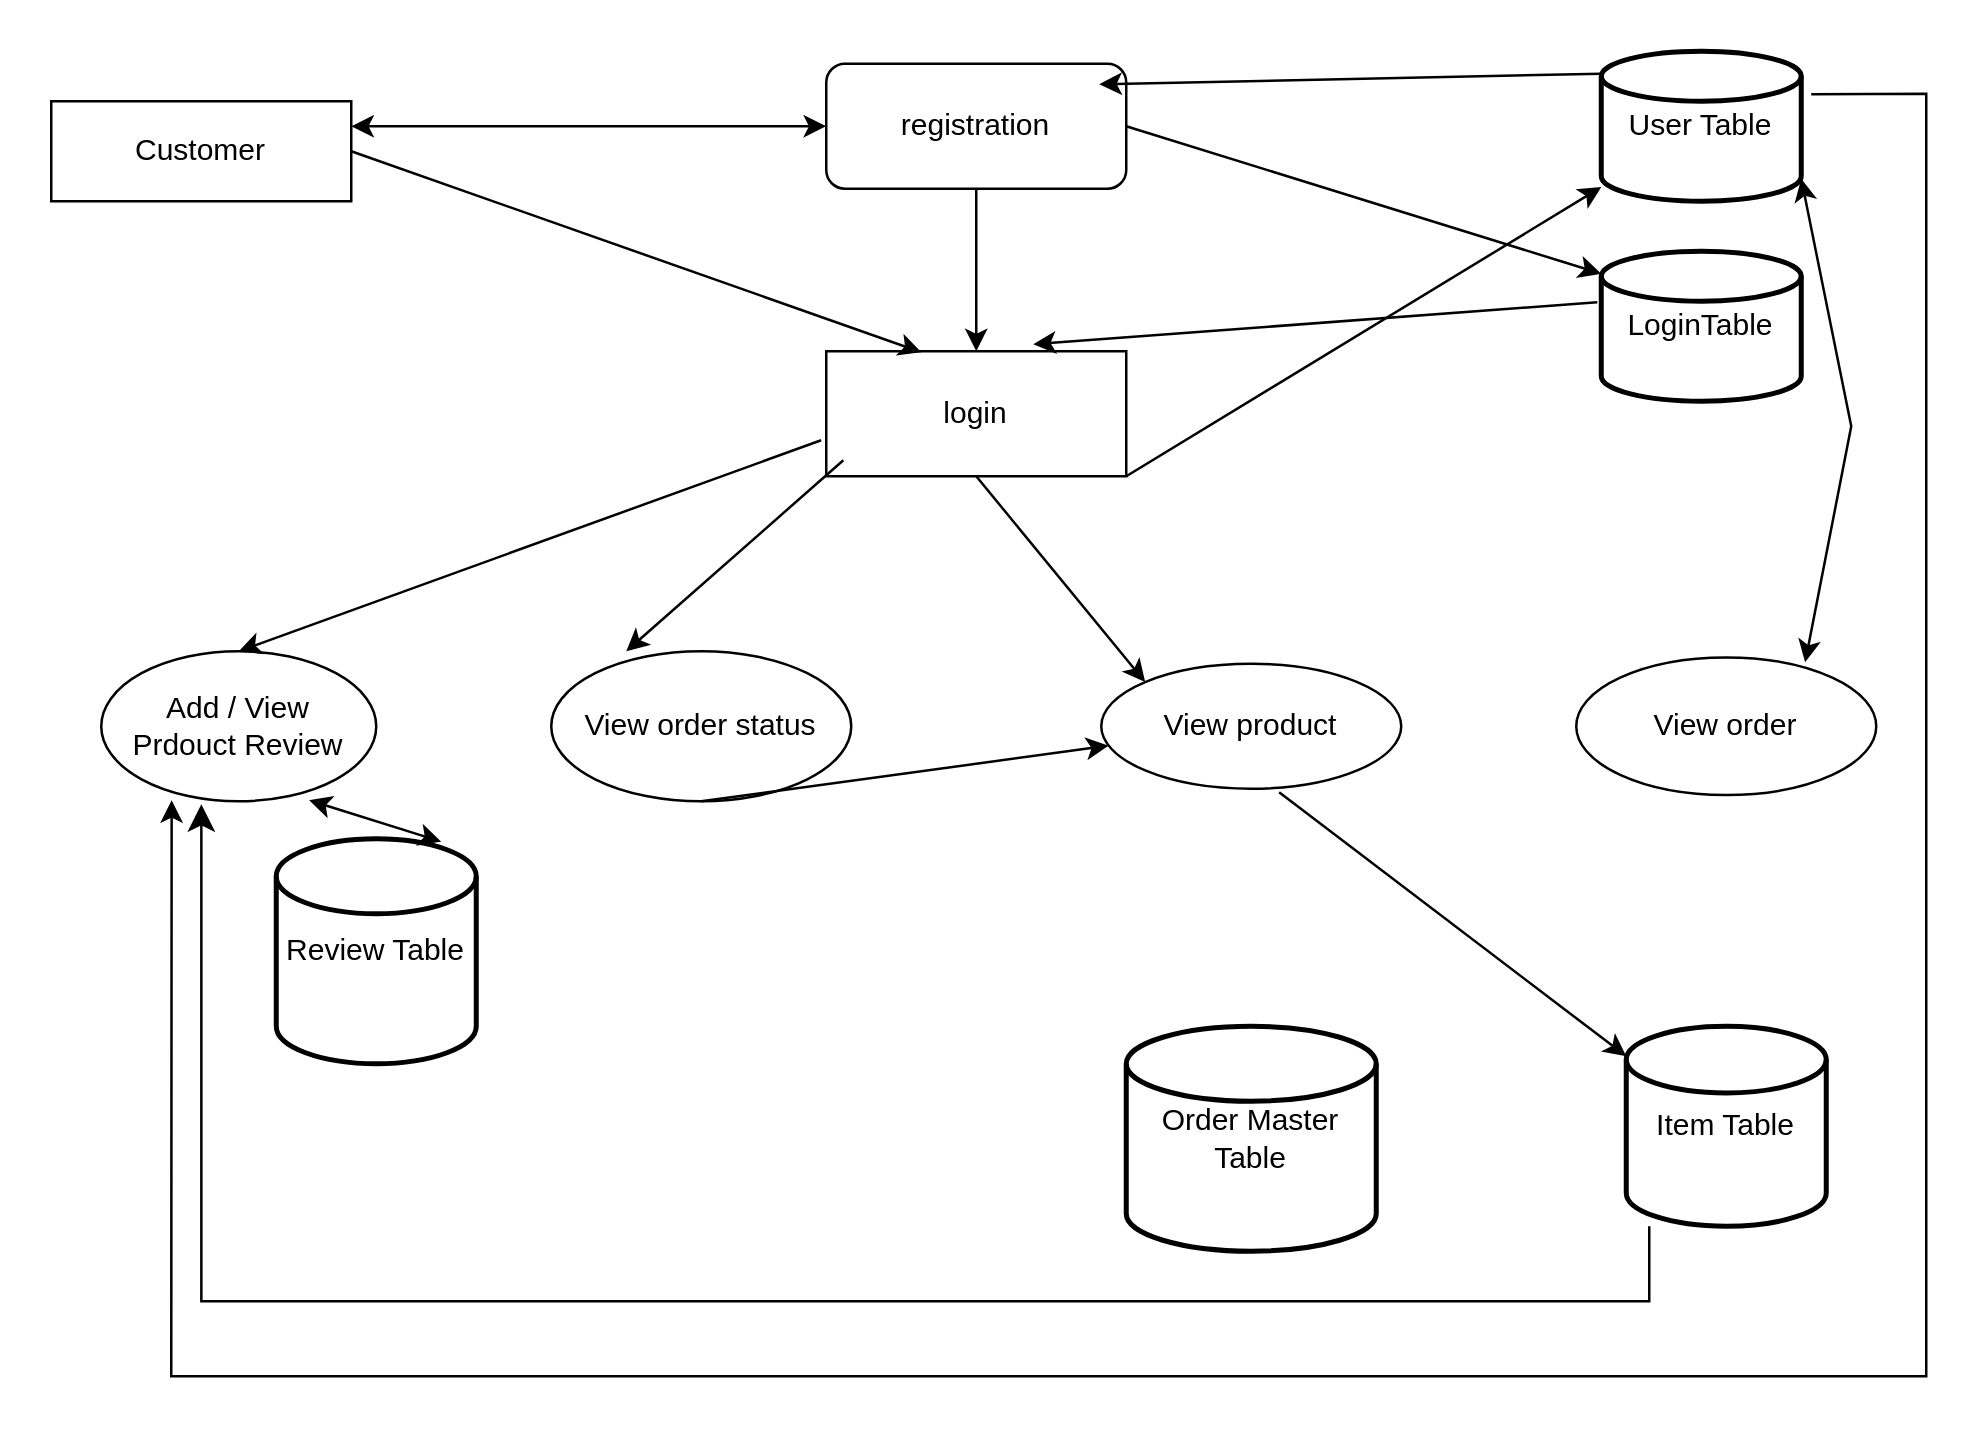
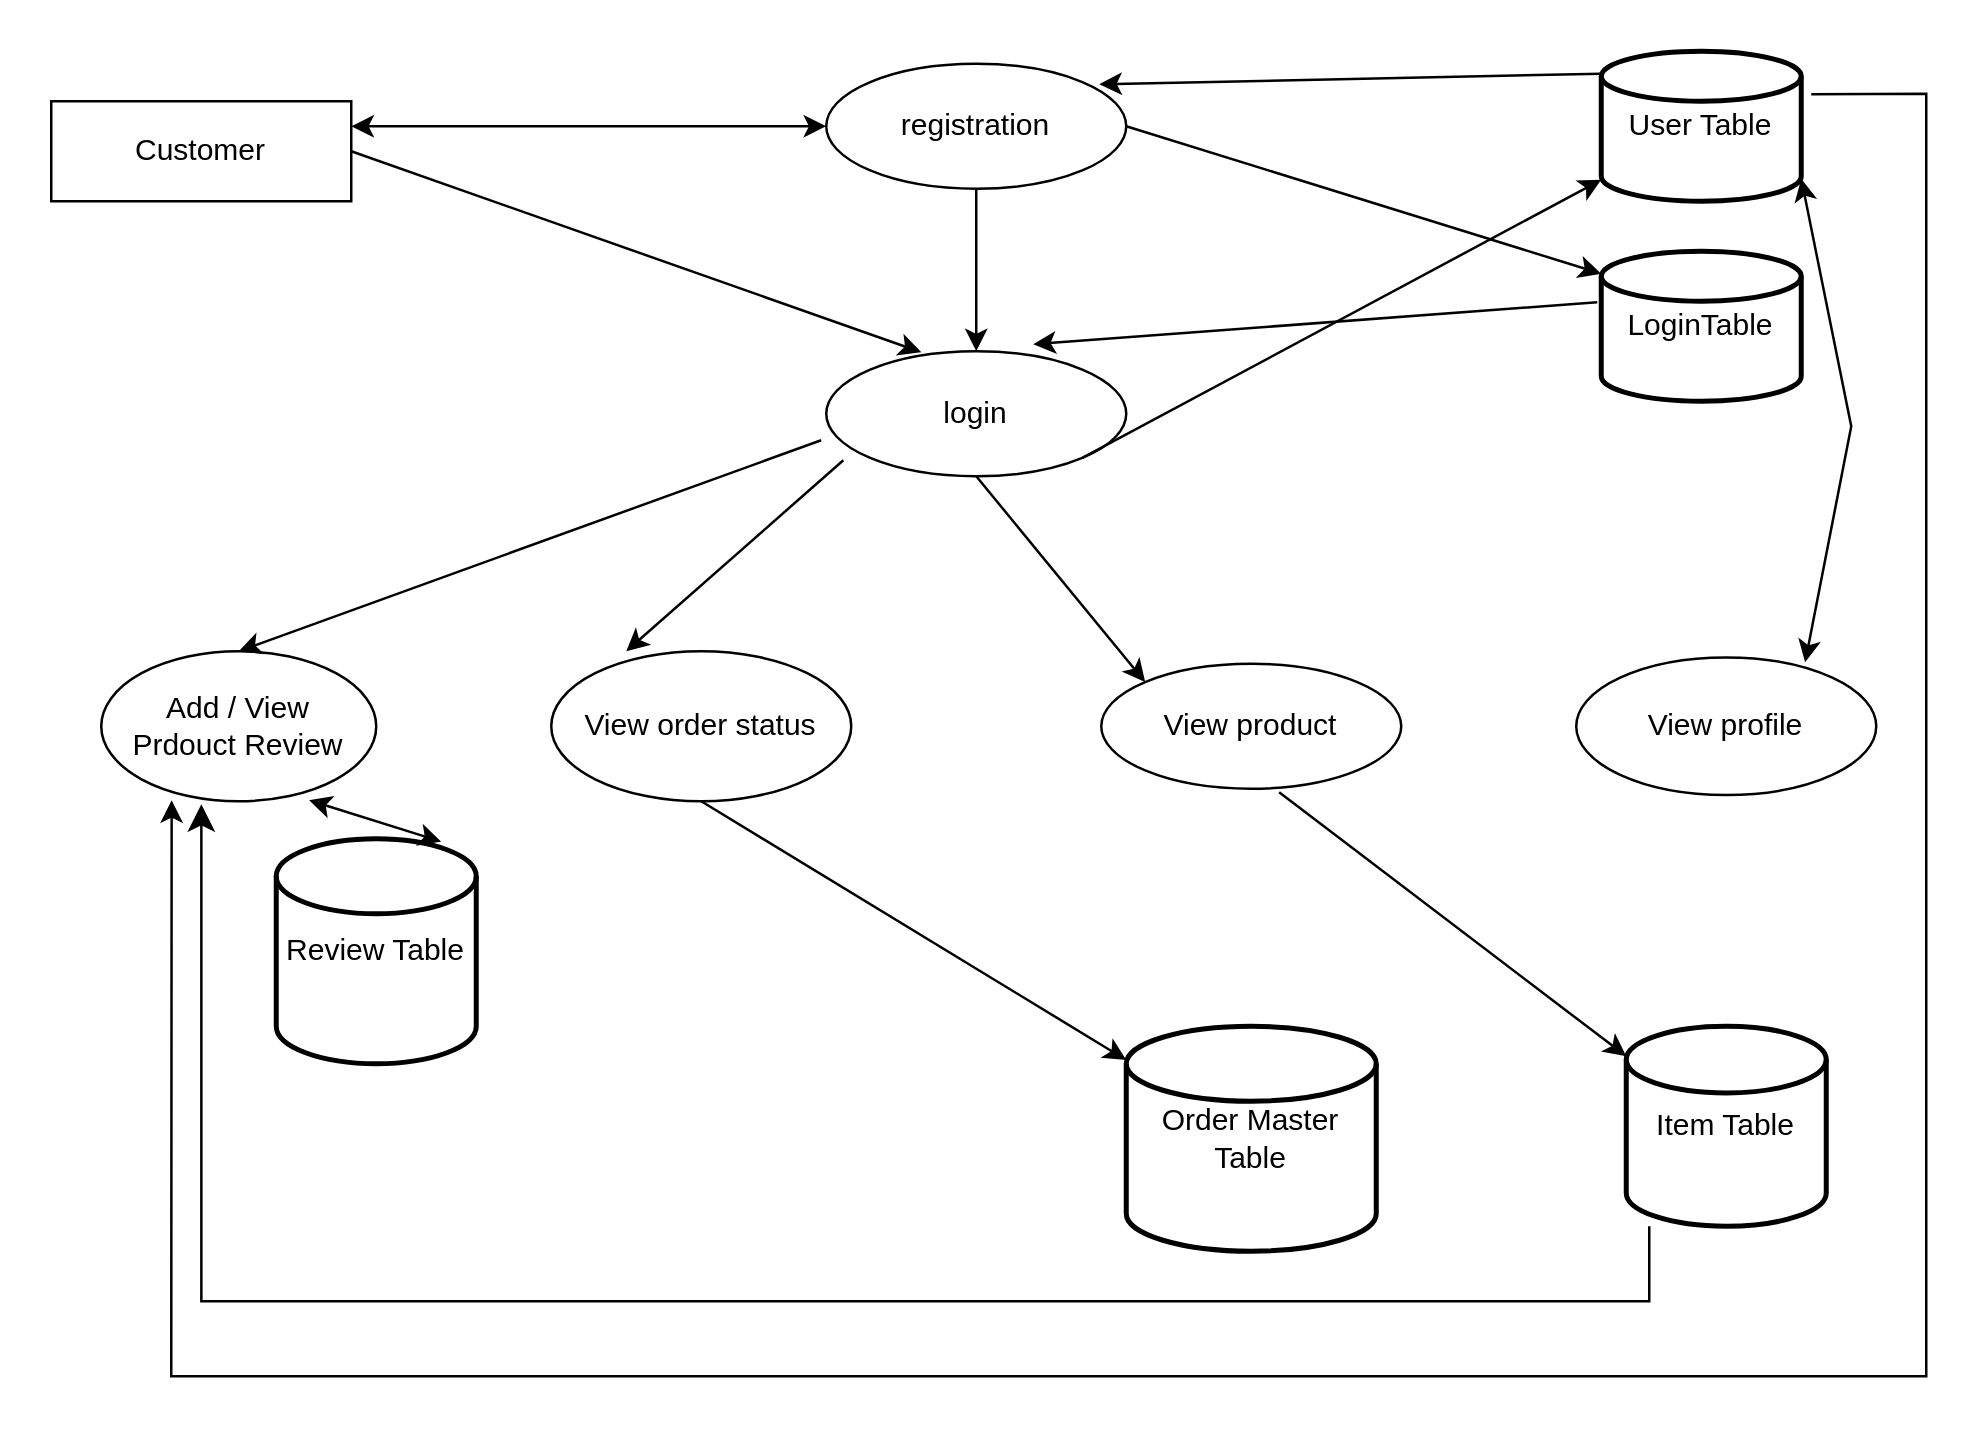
  <mxCell id="0" />
  <mxCell id="1" parent="0" />
  <mxCell id="2" value="Customer" style="rounded=0;whiteSpace=wrap;html=1;" vertex="1" parent="1"><mxGeometry x="20" y="40" width="120" height="40" as="geometry" /></mxCell>
  <mxCell id="3" value="View order status" style="ellipse;whiteSpace=wrap;html=1;" vertex="1" parent="1"><mxGeometry x="220" y="260" width="120" height="60" as="geometry" /></mxCell>
- <mxCell id="4" value="login" style="whiteSpace=wrap;html=1;rounded=0;" vertex="1" parent="1"><mxGeometry x="330" y="140" width="120" height="50" as="geometry" /></mxCell>
- <mxCell id="5" value="registration" style="whiteSpace=wrap;html=1;rounded=1;" vertex="1" parent="1"><mxGeometry x="330" y="25" width="120" height="50" as="geometry" /></mxCell>
+ <mxCell id="4" value="login" style="ellipse;whiteSpace=wrap;html=1;" vertex="1" parent="1"><mxGeometry x="330" y="140" width="120" height="50" as="geometry" /></mxCell>
+ <mxCell id="5" value="registration" style="ellipse;whiteSpace=wrap;html=1;" vertex="1" parent="1"><mxGeometry x="330" y="25" width="120" height="50" as="geometry" /></mxCell>
  <mxCell id="6" value="Add / View&lt;br&gt;Prdouct Review" style="ellipse;whiteSpace=wrap;html=1;" vertex="1" parent="1"><mxGeometry x="40" y="260" width="110" height="60" as="geometry" /></mxCell>
- <mxCell id="7" value="View order" style="ellipse;whiteSpace=wrap;html=1;" vertex="1" parent="1"><mxGeometry x="630" y="262.5" width="120" height="55" as="geometry" /></mxCell>
+ <mxCell id="7" value="View profile" style="ellipse;whiteSpace=wrap;html=1;" vertex="1" parent="1"><mxGeometry x="630" y="262.5" width="120" height="55" as="geometry" /></mxCell>
  <mxCell id="8" value="View product" style="ellipse;whiteSpace=wrap;html=1;" vertex="1" parent="1"><mxGeometry x="440" y="265" width="120" height="50" as="geometry" /></mxCell>
  <mxCell id="9" value="User Table" style="strokeWidth=2;html=1;shape=mxgraph.flowchart.database;whiteSpace=wrap;" vertex="1" parent="1"><mxGeometry x="640" y="20" width="80" height="60" as="geometry" /></mxCell>
  <mxCell id="10" value="LoginTable" style="strokeWidth=2;html=1;shape=mxgraph.flowchart.database;whiteSpace=wrap;" vertex="1" parent="1"><mxGeometry x="640" y="100" width="80" height="60" as="geometry" /></mxCell>
  <mxCell id="11" value="Review Table" style="strokeWidth=2;html=1;shape=mxgraph.flowchart.database;whiteSpace=wrap;" vertex="1" parent="1"><mxGeometry x="110" y="335" width="80" height="90" as="geometry" /></mxCell>
  <mxCell id="12" value="Order Master Table" style="strokeWidth=2;html=1;shape=mxgraph.flowchart.database;whiteSpace=wrap;" vertex="1" parent="1"><mxGeometry x="450" y="410" width="100" height="90" as="geometry" /></mxCell>
  <mxCell id="13" value="Item Table" style="strokeWidth=2;html=1;shape=mxgraph.flowchart.database;whiteSpace=wrap;" vertex="1" parent="1"><mxGeometry x="650" y="410" width="80" height="80" as="geometry" /></mxCell>
  <mxCell id="14" value="" style="endArrow=classic;startArrow=classic;html=1;rounded=0;exitX=1;exitY=0.25;exitDx=0;exitDy=0;entryX=0;entryY=0.5;entryDx=0;entryDy=0;" edge="1" parent="1" source="2" target="5"><mxGeometry width="50" height="50" relative="1" as="geometry"><mxPoint x="280" y="125" as="sourcePoint" /><mxPoint x="330" y="75" as="targetPoint" /></mxGeometry></mxCell>
  <mxCell id="15" value="" style="endArrow=classic;html=1;rounded=0;exitX=0;exitY=0.15;exitDx=0;exitDy=0;exitPerimeter=0;entryX=0.91;entryY=0.164;entryDx=0;entryDy=0;entryPerimeter=0;" edge="1" parent="1" source="9" target="5"><mxGeometry width="50" height="50" relative="1" as="geometry"><mxPoint x="400" y="340" as="sourcePoint" /><mxPoint x="450" y="290" as="targetPoint" /></mxGeometry></mxCell>
  <mxCell id="16" value="" style="endArrow=classic;html=1;rounded=0;exitX=1;exitY=0.5;exitDx=0;exitDy=0;entryX=0;entryY=0.15;entryDx=0;entryDy=0;entryPerimeter=0;" edge="1" parent="1" source="5" target="10"><mxGeometry width="50" height="50" relative="1" as="geometry"><mxPoint x="650" y="71" as="sourcePoint" /><mxPoint x="449" y="75" as="targetPoint" /></mxGeometry></mxCell>
  <mxCell id="17" value="" style="endArrow=classic;html=1;rounded=0;exitX=0.5;exitY=1;exitDx=0;exitDy=0;entryX=0.5;entryY=0;entryDx=0;entryDy=0;" edge="1" parent="1" source="5" target="4"><mxGeometry width="50" height="50" relative="1" as="geometry"><mxPoint x="581" y="71" as="sourcePoint" /><mxPoint x="380" y="75" as="targetPoint" /></mxGeometry></mxCell>
  <mxCell id="18" value="" style="endArrow=classic;html=1;rounded=0;entryX=0.69;entryY=-0.056;entryDx=0;entryDy=0;entryPerimeter=0;exitX=-0.02;exitY=0.34;exitDx=0;exitDy=0;exitPerimeter=0;" edge="1" parent="1" source="10" target="4"><mxGeometry width="50" height="50" relative="1" as="geometry"><mxPoint x="620" y="130" as="sourcePoint" /><mxPoint x="449" y="124" as="targetPoint" /></mxGeometry></mxCell>
  <mxCell id="19" value="" style="endArrow=classic;html=1;rounded=0;exitX=1;exitY=0.5;exitDx=0;exitDy=0;entryX=0.317;entryY=0.008;entryDx=0;entryDy=0;entryPerimeter=0;" edge="1" parent="1" source="2" target="4"><mxGeometry width="50" height="50" relative="1" as="geometry"><mxPoint x="411" y="120" as="sourcePoint" /><mxPoint x="210" y="124" as="targetPoint" /></mxGeometry></mxCell>
  <mxCell id="20" value="" style="endArrow=classic;html=1;rounded=0;exitX=-0.017;exitY=0.712;exitDx=0;exitDy=0;exitPerimeter=0;entryX=0.5;entryY=0;entryDx=0;entryDy=0;" edge="1" parent="1" source="4" target="6"><mxGeometry width="50" height="50" relative="1" as="geometry"><mxPoint x="291" y="210" as="sourcePoint" /><mxPoint x="90" y="214" as="targetPoint" /></mxGeometry></mxCell>
  <mxCell id="21" value="" style="endArrow=classic;html=1;rounded=0;entryX=0.25;entryY=0;entryDx=0;entryDy=0;entryPerimeter=0;exitX=0.057;exitY=0.872;exitDx=0;exitDy=0;exitPerimeter=0;" edge="1" parent="1" source="4" target="3"><mxGeometry width="50" height="50" relative="1" as="geometry"><mxPoint x="320" y="190" as="sourcePoint" /><mxPoint x="130" y="265" as="targetPoint" /></mxGeometry></mxCell>
  <mxCell id="22" value="" style="endArrow=classic;html=1;rounded=0;exitX=0.5;exitY=1;exitDx=0;exitDy=0;entryX=0;entryY=0;entryDx=0;entryDy=0;" edge="1" parent="1" source="4" target="8"><mxGeometry width="50" height="50" relative="1" as="geometry"><mxPoint x="493" y="196" as="sourcePoint" /><mxPoint x="260" y="280" as="targetPoint" /></mxGeometry></mxCell>
  <mxCell id="23" value="" style="endArrow=classic;html=1;rounded=0;exitX=1;exitY=1;exitDx=0;exitDy=0;" edge="1" parent="1" source="4" target="9"><mxGeometry width="50" height="50" relative="1" as="geometry"><mxPoint x="616.5" y="176" as="sourcePoint" /><mxPoint x="383.5" y="260" as="targetPoint" /></mxGeometry></mxCell>
  <mxCell id="24" value="" style="endArrow=classic;startArrow=classic;html=1;rounded=0;exitX=0.825;exitY=0.013;exitDx=0;exitDy=0;exitPerimeter=0;entryX=0.756;entryY=0.993;entryDx=0;entryDy=0;entryPerimeter=0;" edge="1" parent="1" source="11" target="6"><mxGeometry width="50" height="50" relative="1" as="geometry"><mxPoint x="110" y="380" as="sourcePoint" /><mxPoint x="160" y="330" as="targetPoint" /></mxGeometry></mxCell>
- <mxCell id="25" value="" style="endArrow=classic;html=1;rounded=0;exitX=0.5;exitY=1;exitDx=0;exitDy=0;" edge="1" parent="1" source="3" target="8"><mxGeometry width="50" height="50" relative="1" as="geometry"><mxPoint x="390" y="365" as="sourcePoint" /><mxPoint x="440" y="315" as="targetPoint" /></mxGeometry></mxCell>
+ <mxCell id="25" value="" style="endArrow=classic;html=1;rounded=0;exitX=0.5;exitY=1;exitDx=0;exitDy=0;entryX=0;entryY=0.15;entryDx=0;entryDy=0;entryPerimeter=0;" edge="1" parent="1" source="3" target="12"><mxGeometry width="50" height="50" relative="1" as="geometry"><mxPoint x="390" y="365" as="sourcePoint" /><mxPoint x="440" y="315" as="targetPoint" /></mxGeometry></mxCell>
  <mxCell id="26" value="" style="endArrow=classic;html=1;rounded=0;exitX=0.593;exitY=1.028;exitDx=0;exitDy=0;entryX=0;entryY=0.15;entryDx=0;entryDy=0;entryPerimeter=0;exitPerimeter=0;" edge="1" parent="1" source="8" target="13"><mxGeometry width="50" height="50" relative="1" as="geometry"><mxPoint x="470" y="316" as="sourcePoint" /><mxPoint x="640" y="420" as="targetPoint" /></mxGeometry></mxCell>
  <mxCell id="27" value="" style="edgeStyle=elbowEdgeStyle;elbow=vertical;endArrow=classic;html=1;curved=0;rounded=0;endSize=8;startSize=8;exitX=0.115;exitY=1;exitDx=0;exitDy=0;exitPerimeter=0;entryX=0.364;entryY=1.02;entryDx=0;entryDy=0;entryPerimeter=0;" edge="1" parent="1" source="13" target="6"><mxGeometry width="50" height="50" relative="1" as="geometry"><mxPoint x="400" y="575" as="sourcePoint" /><mxPoint x="450" y="525" as="targetPoint" /><Array as="points"><mxPoint x="360" y="520" /></Array></mxGeometry></mxCell>
  <mxCell id="28" value="" style="endArrow=classic;html=1;rounded=0;entryX=0.256;entryY=0.993;entryDx=0;entryDy=0;entryPerimeter=0;exitX=1.05;exitY=0.287;exitDx=0;exitDy=0;exitPerimeter=0;" edge="1" parent="1" source="9" target="6"><mxGeometry width="50" height="50" relative="1" as="geometry"><mxPoint y="510" as="sourcePoint" x="10" /><mxPoint x="60" y="460" as="targetPoint" /><Array as="points"><mxPoint x="770" y="37" /><mxPoint x="770" y="550" /><mxPoint x="68" y="550" /></Array></mxGeometry></mxCell>
  <mxCell id="29" value="" style="endArrow=classic;startArrow=classic;html=1;rounded=0;exitX=0.763;exitY=0.035;exitDx=0;exitDy=0;exitPerimeter=0;entryX=1;entryY=0.85;entryDx=0;entryDy=0;entryPerimeter=0;" edge="1" parent="1" source="7" target="9"><mxGeometry width="50" height="50" relative="1" as="geometry"><mxPoint x="710" y="190" as="sourcePoint" /><mxPoint x="760" y="140" as="targetPoint" /><Array as="points"><mxPoint x="740" y="170" /></Array></mxGeometry></mxCell>
